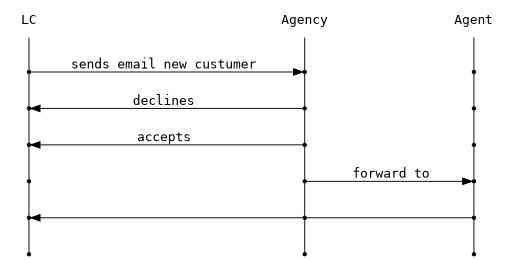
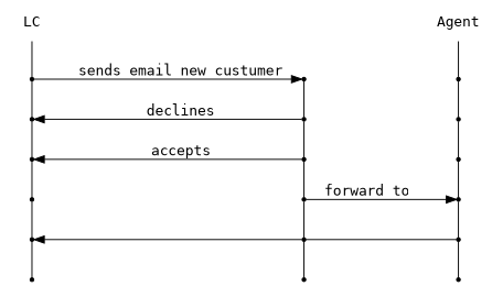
  digraph {
    rankdir=LR
    fontname="DejaVu Sans Mono"
    node [shape=point fontname="DejaVu Sans Mono"]
    edge [arrowhead=none fontname="DejaVu Sans Mono"]
    LC [shape=plaintext]
    step00
    step01
    step02
    step03
    step04
    step05
-   Agency [shape=plaintext]
    step10
    step11
    step12
    step13
    step14
    step15
    Agent [shape=plaintext]
    step20
    step21
    step22
    step23
    step24
    step25
    subgraph sub_1 {
      rank=same
      LC
      step00
      step01
      step02
      step03
      step04
      step05
    }
    subgraph sub_2 {
      rank=same
-     Agency
      step10
      step11
      step12
      step13
      step14
      step15
    }
    subgraph sub_3 {
      rank=same
      Agent
      step20
      step21
      step22
      step23
      step24
      step25
    }
    LC -> step00
    step00 -> step01
    step00 -> step10 [arrowhead=normal label="sends email new custumer"]
    step01 -> step02
    step02 -> step03
    step03 -> step04
    step04 -> step05
-   Agency -> step10
    step10 -> step11
    step11 -> step01 [arrowhead=normal label=declines]
    step11 -> step12
    step12 -> step02 [arrowhead=normal label=accepts]
    step12 -> step13
    step13 -> step14
    step13 -> step23 [arrowhead=normal label="forward to"]
    step14 -> step04 [arrowhead=normal]
    step14 -> step15
    Agent -> step20
    step20 -> step21
    step21 -> step22
    step22 -> step23
    step23 -> step24
    step24 -> step14
    step24 -> step25
  }
